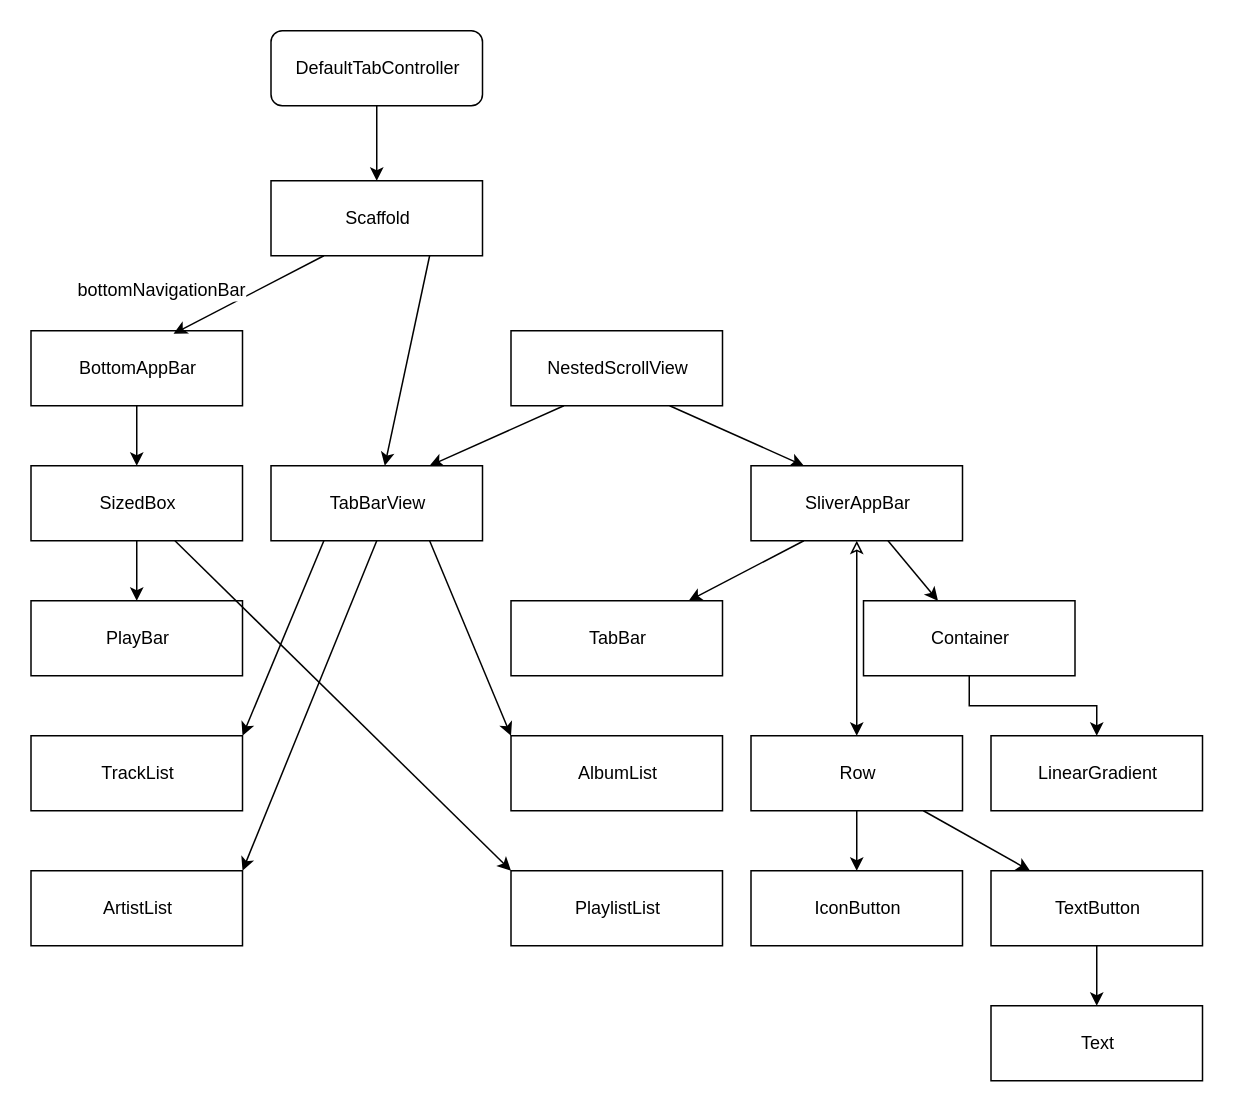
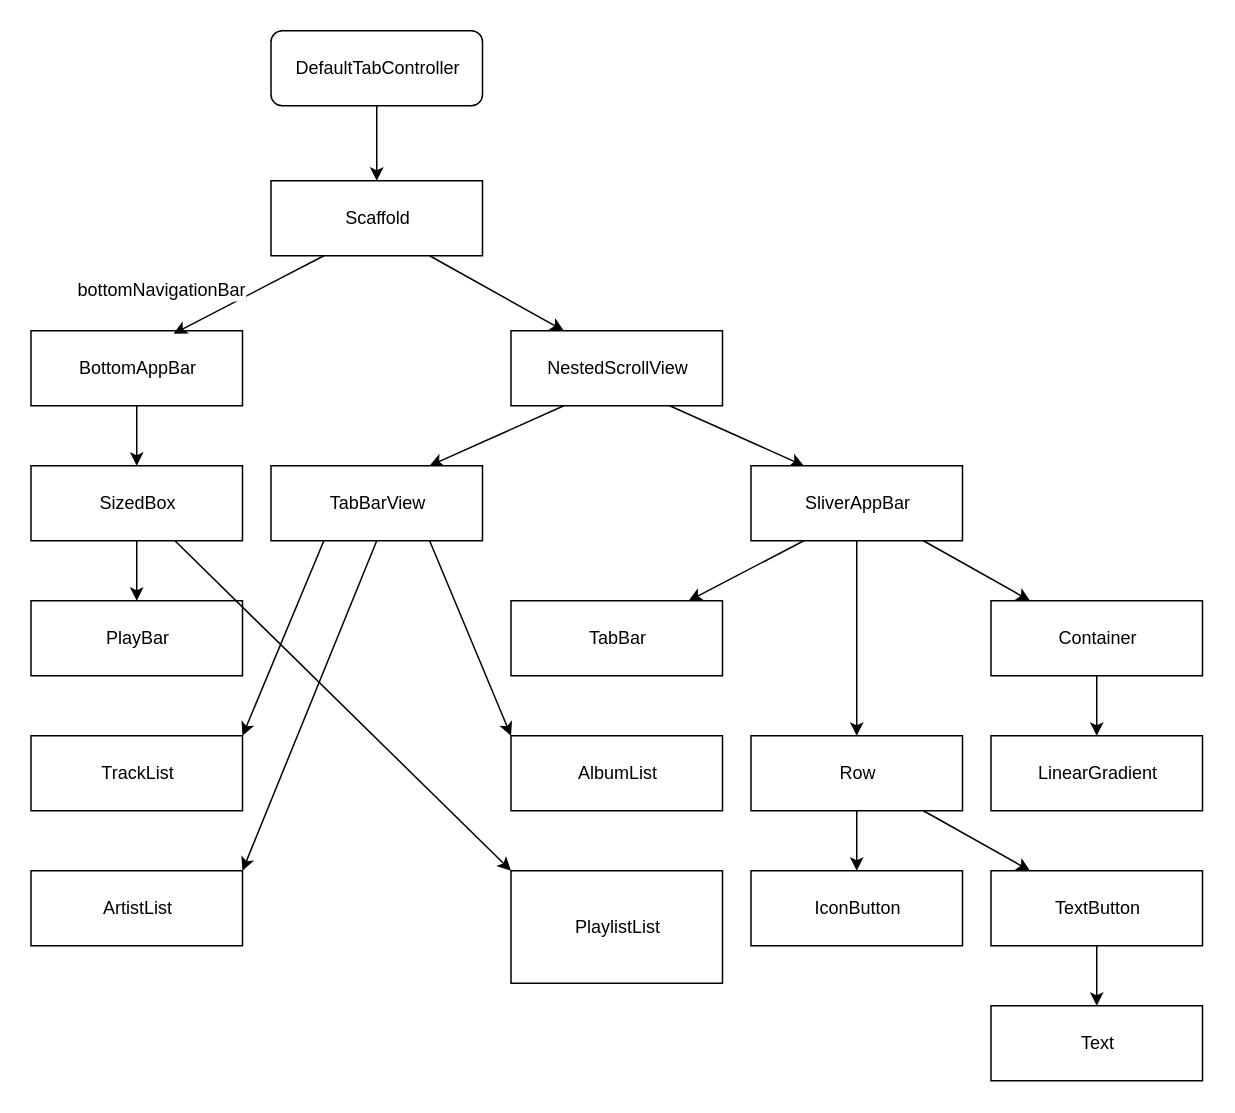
  <mxCell id="0" />
  <mxCell id="1" parent="0" />
  <mxCell id="2" value="DefaultTabController" style="html=1;rounded=1;" parent="1" vertex="1"><mxGeometry x="180" y="20" width="141" height="50" as="geometry" /></mxCell>
  <mxCell id="3" value="" style="edgeStyle=orthogonalEdgeStyle;rounded=0;orthogonalLoop=1;jettySize=auto;html=1;fontSize=12;startArrow=classic;startFill=1;endArrow=none;endFill=0;" parent="1" source="4" target="2" edge="1"><mxGeometry relative="1" as="geometry" /></mxCell>
  <mxCell id="4" value="Scaffold" style="html=1;" parent="1" vertex="1"><mxGeometry x="180" y="120" width="141" height="50" as="geometry" /></mxCell>
  <mxCell id="5" value="NestedScrollView" style="html=1;" parent="1" vertex="1"><mxGeometry x="340" y="220" width="141" height="50" as="geometry" /></mxCell>
  <mxCell id="6" value="BottomAppBar" style="html=1;" parent="1" vertex="1"><mxGeometry x="20" y="220" width="141" height="50" as="geometry" /></mxCell>
  <mxCell id="7" value="" style="endArrow=classic;html=1;rounded=0;fontSize=14;exitX=0.25;exitY=1;exitDx=0;exitDy=0;entryX=0.674;entryY=0.04;entryDx=0;entryDy=0;entryPerimeter=0;" parent="1" source="4" target="6" edge="1"><mxGeometry width="50" height="50" relative="1" as="geometry"><mxPoint x="90" y="150" as="sourcePoint" /><mxPoint x="90" y="200" as="targetPoint" /></mxGeometry></mxCell>
  <mxCell id="8" value="&lt;font style=&quot;font-size: 12px&quot;&gt;bottomNavigationBar&lt;/font&gt;" style="edgeLabel;html=1;align=center;verticalAlign=middle;resizable=0;points=[];fontSize=14;" parent="7" vertex="1" connectable="0"><mxGeometry x="-0.295" y="3" relative="1" as="geometry"><mxPoint x="-75" as="offset" /></mxGeometry></mxCell>
- <mxCell id="9" value="" style="endArrow=classic;html=1;rounded=0;fontSize=14;exitX=0.75;exitY=1;exitDx=0;exitDy=0;" parent="1" source="4" target="31" edge="1"><mxGeometry width="50" height="50" relative="1" as="geometry"><mxPoint x="225.25" y="180" as="sourcePoint" /><mxPoint x="125.034" y="232" as="targetPoint" /></mxGeometry></mxCell>
+ <mxCell id="9" value="" style="endArrow=classic;html=1;rounded=0;fontSize=14;exitX=0.75;exitY=1;exitDx=0;exitDy=0;entryX=0.25;entryY=0;entryDx=0;entryDy=0;" parent="1" source="4" target="5" edge="1"><mxGeometry width="50" height="50" relative="1" as="geometry"><mxPoint x="225.25" y="180" as="sourcePoint" /><mxPoint x="125.034" y="232" as="targetPoint" /></mxGeometry></mxCell>
  <mxCell id="10" value="SizedBox" style="html=1;" parent="1" vertex="1"><mxGeometry x="20" y="310" width="141" height="50" as="geometry" /></mxCell>
  <mxCell id="11" style="edgeStyle=orthogonalEdgeStyle;rounded=0;orthogonalLoop=1;jettySize=auto;html=1;fontSize=12;startArrow=classic;startFill=1;endArrow=none;endFill=0;" parent="1" source="12" target="10" edge="1"><mxGeometry relative="1" as="geometry" /></mxCell>
  <mxCell id="12" value="PlayBar" style="html=1;" parent="1" vertex="1"><mxGeometry x="20" y="400" width="141" height="50" as="geometry" /></mxCell>
  <mxCell id="13" value="" style="endArrow=classic;html=1;rounded=0;fontSize=14;exitX=0.5;exitY=1;exitDx=0;exitDy=0;entryX=0.5;entryY=0;entryDx=0;entryDy=0;" parent="1" source="6" target="10" edge="1"><mxGeometry width="50" height="50" relative="1" as="geometry"><mxPoint x="450" y="360" as="sourcePoint" /><mxPoint x="450" y="410" as="targetPoint" /></mxGeometry></mxCell>
  <mxCell id="14" style="rounded=0;orthogonalLoop=1;jettySize=auto;html=1;entryX=0.75;entryY=1;entryDx=0;entryDy=0;fontSize=12;startArrow=classic;startFill=1;endArrow=none;endFill=0;exitX=0.25;exitY=0;exitDx=0;exitDy=0;" parent="1" source="15" target="5" edge="1"><mxGeometry relative="1" as="geometry" /></mxCell>
  <mxCell id="15" value="SliverAppBar" style="html=1;" parent="1" vertex="1"><mxGeometry x="500" y="310" width="141" height="50" as="geometry" /></mxCell>
  <mxCell id="16" style="rounded=0;orthogonalLoop=1;jettySize=auto;html=1;fontSize=12;startArrow=classic;startFill=1;endArrow=none;endFill=0;" parent="1" source="17" target="15" edge="1"><mxGeometry relative="1" as="geometry" /></mxCell>
- <mxCell id="17" value="Container" style="html=1;" parent="1" vertex="1"><mxGeometry x="575" y="400" width="141" height="50" as="geometry" /></mxCell>
+ <mxCell id="17" value="Container" style="html=1;" parent="1" vertex="1"><mxGeometry x="660" y="400" width="141" height="50" as="geometry" /></mxCell>
  <mxCell id="18" style="edgeStyle=orthogonalEdgeStyle;rounded=0;orthogonalLoop=1;jettySize=auto;html=1;fontSize=12;startArrow=classic;startFill=1;endArrow=none;endFill=0;" parent="1" source="19" target="17" edge="1"><mxGeometry relative="1" as="geometry" /></mxCell>
  <mxCell id="19" value="LinearGradient" style="html=1;" parent="1" vertex="1"><mxGeometry x="660" y="490" width="141" height="50" as="geometry" /></mxCell>
- <mxCell id="20" style="edgeStyle=none;rounded=0;orthogonalLoop=1;jettySize=auto;html=1;entryX=0.5;entryY=1;entryDx=0;entryDy=0;fontSize=12;startArrow=classic;startFill=1;endArrow=classic;endFill=0;" parent="1" source="21" target="15" edge="1"><mxGeometry relative="1" as="geometry" /></mxCell>
+ <mxCell id="20" style="edgeStyle=none;rounded=0;orthogonalLoop=1;jettySize=auto;html=1;entryX=0.5;entryY=1;entryDx=0;entryDy=0;fontSize=12;startArrow=classic;startFill=1;endArrow=none;endFill=0;" parent="1" source="21" target="15" edge="1"><mxGeometry relative="1" as="geometry" /></mxCell>
  <mxCell id="21" value="Row" style="html=1;" parent="1" vertex="1"><mxGeometry x="500" y="490" width="141" height="50" as="geometry" /></mxCell>
  <mxCell id="22" style="rounded=0;orthogonalLoop=1;jettySize=auto;html=1;fontSize=12;startArrow=classic;startFill=1;endArrow=none;endFill=0;" parent="1" source="23" target="21" edge="1"><mxGeometry relative="1" as="geometry" /></mxCell>
  <mxCell id="23" value="TextButton" style="html=1;" parent="1" vertex="1"><mxGeometry x="660" y="580" width="141" height="50" as="geometry" /></mxCell>
  <mxCell id="24" style="edgeStyle=none;rounded=0;orthogonalLoop=1;jettySize=auto;html=1;entryX=0.25;entryY=1;entryDx=0;entryDy=0;fontSize=12;startArrow=classic;startFill=1;endArrow=none;endFill=0;" parent="1" source="25" target="15" edge="1"><mxGeometry relative="1" as="geometry" /></mxCell>
  <mxCell id="25" value="TabBar" style="html=1;" parent="1" vertex="1"><mxGeometry x="340" y="400" width="141" height="50" as="geometry" /></mxCell>
  <mxCell id="26" style="edgeStyle=none;rounded=0;orthogonalLoop=1;jettySize=auto;html=1;fontSize=12;startArrow=classic;startFill=1;endArrow=none;endFill=0;" parent="1" source="27" target="23" edge="1"><mxGeometry relative="1" as="geometry" /></mxCell>
  <mxCell id="27" value="Text" style="html=1;" parent="1" vertex="1"><mxGeometry x="660" y="670" width="141" height="50" as="geometry" /></mxCell>
  <mxCell id="28" style="edgeStyle=none;rounded=0;orthogonalLoop=1;jettySize=auto;html=1;entryX=0.5;entryY=1;entryDx=0;entryDy=0;fontSize=12;startArrow=classic;startFill=1;endArrow=none;endFill=0;" parent="1" source="29" target="21" edge="1"><mxGeometry relative="1" as="geometry" /></mxCell>
  <mxCell id="29" value="IconButton" style="html=1;" parent="1" vertex="1"><mxGeometry x="500" y="580" width="141" height="50" as="geometry" /></mxCell>
  <mxCell id="30" style="edgeStyle=none;rounded=0;orthogonalLoop=1;jettySize=auto;html=1;entryX=0.25;entryY=1;entryDx=0;entryDy=0;fontSize=12;startArrow=classic;startFill=1;endArrow=none;endFill=0;exitX=0.75;exitY=0;exitDx=0;exitDy=0;" parent="1" source="31" target="5" edge="1"><mxGeometry relative="1" as="geometry" /></mxCell>
  <mxCell id="31" value="TabBarView" style="html=1;" parent="1" vertex="1"><mxGeometry x="180" y="310" width="141" height="50" as="geometry" /></mxCell>
  <mxCell id="32" style="edgeStyle=none;rounded=0;orthogonalLoop=1;jettySize=auto;html=1;entryX=0.5;entryY=1;entryDx=0;entryDy=0;fontSize=12;startArrow=classic;startFill=1;endArrow=none;endFill=0;exitX=1;exitY=0;exitDx=0;exitDy=0;" parent="1" source="33" target="31" edge="1"><mxGeometry relative="1" as="geometry" /></mxCell>
  <mxCell id="33" value="ArtistList" style="html=1;" parent="1" vertex="1"><mxGeometry x="20" y="580" width="141" height="50" as="geometry" /></mxCell>
  <mxCell id="34" style="edgeStyle=none;rounded=0;orthogonalLoop=1;jettySize=auto;html=1;entryX=0.25;entryY=1;entryDx=0;entryDy=0;fontSize=12;startArrow=classic;startFill=1;endArrow=none;endFill=0;exitX=1;exitY=0;exitDx=0;exitDy=0;" parent="1" source="35" target="31" edge="1"><mxGeometry relative="1" as="geometry" /></mxCell>
  <mxCell id="35" value="TrackList" style="html=1;" parent="1" vertex="1"><mxGeometry x="20" y="490" width="141" height="50" as="geometry" /></mxCell>
  <mxCell id="36" style="edgeStyle=none;rounded=0;orthogonalLoop=1;jettySize=auto;html=1;entryX=0.75;entryY=1;entryDx=0;entryDy=0;fontSize=12;startArrow=classic;startFill=1;endArrow=none;endFill=0;exitX=0;exitY=0;exitDx=0;exitDy=0;" parent="1" source="37" target="31" edge="1"><mxGeometry relative="1" as="geometry" /></mxCell>
  <mxCell id="37" value="AlbumList" style="html=1;" parent="1" vertex="1"><mxGeometry x="340" y="490" width="141" height="50" as="geometry" /></mxCell>
  <mxCell id="38" style="edgeStyle=none;rounded=0;orthogonalLoop=1;jettySize=auto;html=1;fontSize=12;startArrow=classic;startFill=1;endArrow=none;endFill=0;exitX=0;exitY=0;exitDx=0;exitDy=0;" parent="1" source="39" target="10" edge="1"><mxGeometry relative="1" as="geometry" /></mxCell>
- <mxCell id="39" value="PlaylistList" style="html=1;" parent="1" vertex="1"><mxGeometry x="340" y="580" width="141" height="50" as="geometry" /></mxCell>
+ <mxCell id="39" value="PlaylistList" style="html=1;" parent="1" vertex="1"><mxGeometry x="340" y="580" width="141" height="75" as="geometry" /></mxCell>
